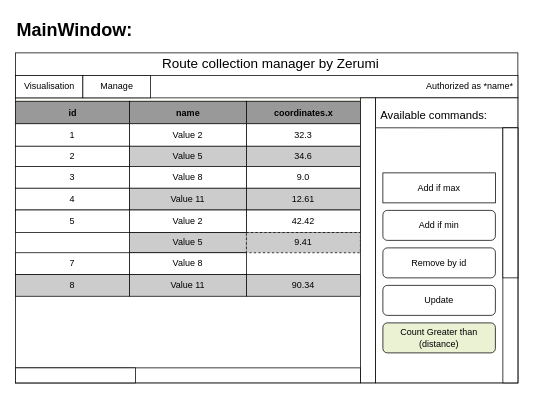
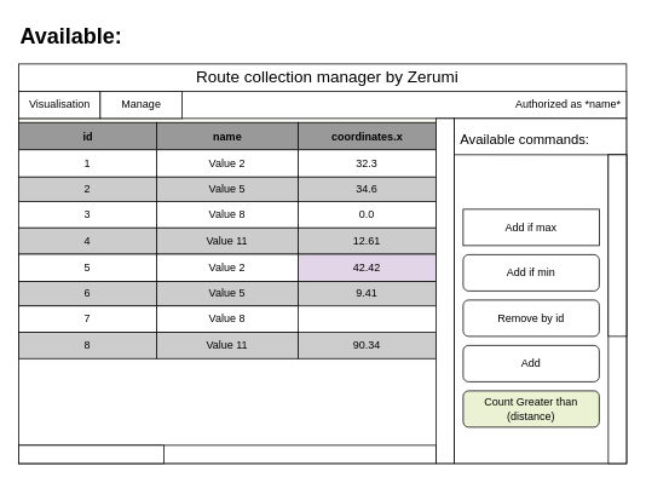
  <mxCell id="0" />
  <mxCell id="1" parent="0" />
  <mxCell id="2" value="" style="rounded=0;whiteSpace=wrap;html=1;" vertex="1" parent="1"><mxGeometry x="20" y="70" width="670" height="440" as="geometry" /></mxCell>
  <mxCell id="3" value="" style="rounded=0;whiteSpace=wrap;html=1;" vertex="1" parent="1"><mxGeometry x="20" y="100" width="670" height="30" as="geometry" /></mxCell>
  <mxCell id="4" value="" style="rounded=0;whiteSpace=wrap;html=1;" vertex="1" parent="1"><mxGeometry x="500" y="130" width="190" height="380" as="geometry" /></mxCell>
  <mxCell id="5" value="&lt;span style=&quot;font-weight: normal;&quot;&gt;&lt;font style=&quot;font-size: 15px;&quot;&gt;Available commands:&lt;/font&gt;&lt;/span&gt;" style="text;strokeColor=none;fillColor=none;html=1;fontSize=24;fontStyle=1;verticalAlign=middle;align=left;" vertex="1" parent="1"><mxGeometry x="505" y="130" width="160" height="40" as="geometry" /></mxCell>
  <mxCell id="6" value="" style="endArrow=none;html=1;rounded=0;exitX=0;exitY=0.105;exitDx=0;exitDy=0;exitPerimeter=0;" edge="1" parent="1" source="4"><mxGeometry width="50" height="50" relative="1" as="geometry"><mxPoint x="310" y="340" as="sourcePoint" /><mxPoint x="690" y="170" as="targetPoint" /></mxGeometry></mxCell>
  <mxCell id="7" value="Add if max" style="whiteSpace=wrap;html=1;fontStyle=0;rounded=0;" vertex="1" parent="1"><mxGeometry x="510" y="230" width="150" height="40" as="geometry" /></mxCell>
  <mxCell id="8" value="Add if min" style="rounded=1;whiteSpace=wrap;html=1;" vertex="1" parent="1"><mxGeometry x="510" y="280" width="150" height="40" as="geometry" /></mxCell>
  <mxCell id="9" value="Remove by id" style="rounded=1;whiteSpace=wrap;html=1;" vertex="1" parent="1"><mxGeometry x="510" y="330" width="150" height="40" as="geometry" /></mxCell>
- <mxCell id="10" value="Update" style="rounded=1;whiteSpace=wrap;html=1;" vertex="1" parent="1"><mxGeometry x="510" y="380" width="150" height="40" as="geometry" /></mxCell>
+ <mxCell id="10" value="Add" style="rounded=1;whiteSpace=wrap;html=1;" vertex="1" parent="1"><mxGeometry x="510" y="380" width="150" height="40" as="geometry" /></mxCell>
  <mxCell id="11" value="" style="rounded=0;whiteSpace=wrap;html=1;" vertex="1" parent="1"><mxGeometry x="670" y="170" width="20" height="340" as="geometry" /></mxCell>
  <mxCell id="12" value="" style="rounded=0;whiteSpace=wrap;html=1;fillColor=#FFFFFF;fillStyle=solid;" vertex="1" parent="1"><mxGeometry x="670" y="170" width="20" height="200" as="geometry" /></mxCell>
  <mxCell id="13" value="Count Greater than (distance)" style="rounded=1;whiteSpace=wrap;html=1;fillColor=#eaf2d3;" vertex="1" parent="1"><mxGeometry x="510" y="430" width="150" height="40" as="geometry" /></mxCell>
  <mxCell id="14" value="Assets" style="childLayout=tableLayout;recursiveResize=0;strokeColor=#98bf21;fillColor=#A7C942;shadow=1;" vertex="1" parent="1"><mxGeometry x="20" y="134.5" width="460" height="145" as="geometry" /></mxCell>
  <mxCell id="15" style="shape=tableRow;horizontal=0;startSize=0;swimlaneHead=0;swimlaneBody=0;top=0;left=0;bottom=0;right=0;dropTarget=0;collapsible=0;recursiveResize=0;expand=0;fontStyle=0;strokeColor=inherit;fillColor=#ffffff;" vertex="1" parent="14"><mxGeometry width="460" height="30" as="geometry" /></mxCell>
  <mxCell id="16" value="id" style="connectable=0;recursiveResize=0;align=center;fontStyle=1;html=1;fillColor=#999999;" vertex="1" parent="15"><mxGeometry width="152" height="30" as="geometry"><mxRectangle width="152" height="30" as="alternateBounds" /></mxGeometry></mxCell>
  <mxCell id="17" value="name" style="connectable=0;recursiveResize=0;align=center;fontStyle=1;html=1;fillColor=#999999;" vertex="1" parent="15"><mxGeometry x="152" width="156" height="30" as="geometry"><mxRectangle width="156" height="30" as="alternateBounds" /></mxGeometry></mxCell>
  <mxCell id="18" value="coordinates.x" style="connectable=0;recursiveResize=0;align=center;fontStyle=1;html=1;fillColor=#999999;" vertex="1" parent="15"><mxGeometry x="308" width="152" height="30" as="geometry"><mxRectangle width="152" height="30" as="alternateBounds" /></mxGeometry></mxCell>
  <mxCell id="19" value="" style="shape=tableRow;horizontal=0;startSize=0;swimlaneHead=0;swimlaneBody=0;top=0;left=0;bottom=0;right=0;dropTarget=0;collapsible=0;recursiveResize=0;expand=0;fontStyle=0;strokeColor=inherit;fillColor=#ffffff;" vertex="1" parent="14"><mxGeometry y="30" width="460" height="30" as="geometry" /></mxCell>
  <mxCell id="20" value="1" style="connectable=0;recursiveResize=0;align=center;whiteSpace=wrap;html=1;" vertex="1" parent="19"><mxGeometry width="152" height="30" as="geometry"><mxRectangle width="152" height="30" as="alternateBounds" /></mxGeometry></mxCell>
  <mxCell id="21" value="Value 2" style="connectable=0;recursiveResize=0;align=center;whiteSpace=wrap;html=1;" vertex="1" parent="19"><mxGeometry x="152" width="156" height="30" as="geometry"><mxRectangle width="156" height="30" as="alternateBounds" /></mxGeometry></mxCell>
  <mxCell id="22" value="32.3" style="connectable=0;recursiveResize=0;align=center;whiteSpace=wrap;html=1;" vertex="1" parent="19"><mxGeometry x="308" width="152" height="30" as="geometry"><mxRectangle width="152" height="30" as="alternateBounds" /></mxGeometry></mxCell>
  <mxCell id="23" value="" style="shape=tableRow;horizontal=0;startSize=0;swimlaneHead=0;swimlaneBody=0;top=0;left=0;bottom=0;right=0;dropTarget=0;collapsible=0;recursiveResize=0;expand=0;fontStyle=1;strokeColor=inherit;fillColor=#EAF2D3;" vertex="1" parent="14"><mxGeometry y="60" width="460" height="27" as="geometry" /></mxCell>
- <mxCell id="24" value="2" style="connectable=0;recursiveResize=0;whiteSpace=wrap;html=1;fillColor=#ffffff;" vertex="1" parent="23"><mxGeometry width="152" height="27" as="geometry"><mxRectangle width="152" height="27" as="alternateBounds" /></mxGeometry></mxCell>
+ <mxCell id="24" value="2" style="connectable=0;recursiveResize=0;whiteSpace=wrap;html=1;fillColor=#CCCCCC;" vertex="1" parent="23"><mxGeometry width="152" height="27" as="geometry"><mxRectangle width="152" height="27" as="alternateBounds" /></mxGeometry></mxCell>
  <mxCell id="25" value="Value 5" style="connectable=0;recursiveResize=0;whiteSpace=wrap;html=1;fillColor=#CCCCCC;" vertex="1" parent="23"><mxGeometry x="152" width="156" height="27" as="geometry"><mxRectangle width="156" height="27" as="alternateBounds" /></mxGeometry></mxCell>
  <mxCell id="26" value="34.6" style="connectable=0;recursiveResize=0;whiteSpace=wrap;html=1;fillColor=#CCCCCC;" vertex="1" parent="23"><mxGeometry x="308" width="152" height="27" as="geometry"><mxRectangle width="152" height="27" as="alternateBounds" /></mxGeometry></mxCell>
  <mxCell id="27" value="" style="shape=tableRow;horizontal=0;startSize=0;swimlaneHead=0;swimlaneBody=0;top=0;left=0;bottom=0;right=0;dropTarget=0;collapsible=0;recursiveResize=0;expand=0;fontStyle=0;strokeColor=inherit;fillColor=#ffffff;" vertex="1" parent="14"><mxGeometry y="87" width="460" height="29" as="geometry" /></mxCell>
  <mxCell id="28" value="3" style="connectable=0;recursiveResize=0;fontStyle=0;align=center;whiteSpace=wrap;html=1;" vertex="1" parent="27"><mxGeometry width="152" height="29" as="geometry"><mxRectangle width="152" height="29" as="alternateBounds" /></mxGeometry></mxCell>
  <mxCell id="29" value="Value 8" style="connectable=0;recursiveResize=0;fontStyle=0;align=center;whiteSpace=wrap;html=1;" vertex="1" parent="27"><mxGeometry x="152" width="156" height="29" as="geometry"><mxRectangle width="156" height="29" as="alternateBounds" /></mxGeometry></mxCell>
- <mxCell id="30" value="9.0" style="connectable=0;recursiveResize=0;fontStyle=0;align=center;whiteSpace=wrap;html=1;" vertex="1" parent="27"><mxGeometry x="308" width="152" height="29" as="geometry"><mxRectangle width="152" height="29" as="alternateBounds" /></mxGeometry></mxCell>
+ <mxCell id="30" value="0.0" style="connectable=0;recursiveResize=0;fontStyle=0;align=center;whiteSpace=wrap;html=1;" vertex="1" parent="27"><mxGeometry x="308" width="152" height="29" as="geometry"><mxRectangle width="152" height="29" as="alternateBounds" /></mxGeometry></mxCell>
  <mxCell id="31" value="" style="shape=tableRow;horizontal=0;startSize=0;swimlaneHead=0;swimlaneBody=0;top=0;left=0;bottom=0;right=0;dropTarget=0;collapsible=0;recursiveResize=0;expand=0;fontStyle=1;strokeColor=inherit;fillColor=#EAF2D3;" vertex="1" parent="14"><mxGeometry y="116" width="460" height="29" as="geometry" /></mxCell>
- <mxCell id="32" value="4" style="connectable=0;recursiveResize=0;whiteSpace=wrap;html=1;fillColor=#ffffff;" vertex="1" parent="31"><mxGeometry width="152" height="29" as="geometry"><mxRectangle width="152" height="29" as="alternateBounds" /></mxGeometry></mxCell>
+ <mxCell id="32" value="4" style="connectable=0;recursiveResize=0;whiteSpace=wrap;html=1;fillColor=#CCCCCC;" vertex="1" parent="31"><mxGeometry width="152" height="29" as="geometry"><mxRectangle width="152" height="29" as="alternateBounds" /></mxGeometry></mxCell>
  <mxCell id="33" value="Value 11" style="connectable=0;recursiveResize=0;whiteSpace=wrap;html=1;fillColor=#CCCCCC;" vertex="1" parent="31"><mxGeometry x="152" width="156" height="29" as="geometry"><mxRectangle width="156" height="29" as="alternateBounds" /></mxGeometry></mxCell>
  <mxCell id="34" value="12.61" style="connectable=0;recursiveResize=0;whiteSpace=wrap;html=1;fillColor=#CCCCCC;" vertex="1" parent="31"><mxGeometry x="308" width="152" height="29" as="geometry"><mxRectangle width="152" height="29" as="alternateBounds" /></mxGeometry></mxCell>
  <mxCell id="35" value="Route collection manager by Zerumi" style="text;strokeColor=none;fillColor=none;html=1;fontSize=18;fontStyle=0;verticalAlign=middle;align=center;" vertex="1" parent="1"><mxGeometry x="30" y="70" width="660" height="30" as="geometry" /></mxCell>
  <mxCell id="36" value="5" style="connectable=0;recursiveResize=0;align=center;whiteSpace=wrap;html=1;" vertex="1" parent="1"><mxGeometry x="20" y="279.5" width="152" height="30" as="geometry"><mxRectangle width="152" height="30" as="alternateBounds" /></mxGeometry></mxCell>
  <mxCell id="37" value="Value 2" style="connectable=0;recursiveResize=0;align=center;whiteSpace=wrap;html=1;" vertex="1" parent="1"><mxGeometry x="172" y="279.5" width="156" height="30" as="geometry"><mxRectangle width="156" height="30" as="alternateBounds" /></mxGeometry></mxCell>
- <mxCell id="38" value="42.42" style="connectable=0;recursiveResize=0;align=center;whiteSpace=wrap;html=1;" vertex="1" parent="1"><mxGeometry x="328" y="279.5" width="152" height="30" as="geometry"><mxRectangle width="152" height="30" as="alternateBounds" /></mxGeometry></mxCell>
+ <mxCell id="38" value="42.42" style="connectable=0;recursiveResize=0;align=center;whiteSpace=wrap;html=1;fillColor=#e1d5e7;" vertex="1" parent="1"><mxGeometry x="328" y="279.5" width="152" height="30" as="geometry"><mxRectangle width="152" height="30" as="alternateBounds" /></mxGeometry></mxCell>
+ <mxCell id="39" value="6" style="connectable=0;recursiveResize=0;whiteSpace=wrap;html=1;fillColor=#CCCCCC;" vertex="1" parent="1"><mxGeometry x="20" y="309.5" width="152" height="27" as="geometry"><mxRectangle width="152" height="27" as="alternateBounds" /></mxGeometry></mxCell>
  <mxCell id="40" value="Value 5" style="connectable=0;recursiveResize=0;whiteSpace=wrap;html=1;fillColor=#CCCCCC;" vertex="1" parent="1"><mxGeometry x="172" y="309.5" width="156" height="27" as="geometry"><mxRectangle width="156" height="27" as="alternateBounds" /></mxGeometry></mxCell>
- <mxCell id="41" value="9.41" style="connectable=0;recursiveResize=0;whiteSpace=wrap;html=1;fillColor=#CCCCCC;dashed=1;" vertex="1" parent="1"><mxGeometry x="328" y="309.5" width="152" height="27" as="geometry"><mxRectangle width="152" height="27" as="alternateBounds" /></mxGeometry></mxCell>
+ <mxCell id="41" value="9.41" style="connectable=0;recursiveResize=0;whiteSpace=wrap;html=1;fillColor=#CCCCCC;" vertex="1" parent="1"><mxGeometry x="328" y="309.5" width="152" height="27" as="geometry"><mxRectangle width="152" height="27" as="alternateBounds" /></mxGeometry></mxCell>
  <mxCell id="42" value="7" style="connectable=0;recursiveResize=0;fontStyle=0;align=center;whiteSpace=wrap;html=1;" vertex="1" parent="1"><mxGeometry x="20" y="336.5" width="152" height="29" as="geometry"><mxRectangle width="152" height="29" as="alternateBounds" /></mxGeometry></mxCell>
  <mxCell id="43" value="Value 8" style="connectable=0;recursiveResize=0;fontStyle=0;align=center;whiteSpace=wrap;html=1;" vertex="1" parent="1"><mxGeometry x="172" y="336.5" width="156" height="29" as="geometry"><mxRectangle width="156" height="29" as="alternateBounds" /></mxGeometry></mxCell>
  <mxCell id="44" value="8" style="connectable=0;recursiveResize=0;whiteSpace=wrap;html=1;fillColor=#CCCCCC;" vertex="1" parent="1"><mxGeometry x="20" y="365.5" width="152" height="29" as="geometry"><mxRectangle width="152" height="29" as="alternateBounds" /></mxGeometry></mxCell>
  <mxCell id="45" value="Value 11" style="connectable=0;recursiveResize=0;whiteSpace=wrap;html=1;fillColor=#CCCCCC;" vertex="1" parent="1"><mxGeometry x="172" y="365.5" width="156" height="29" as="geometry"><mxRectangle width="156" height="29" as="alternateBounds" /></mxGeometry></mxCell>
  <mxCell id="46" value="90.34" style="connectable=0;recursiveResize=0;whiteSpace=wrap;html=1;fillColor=#CCCCCC;" vertex="1" parent="1"><mxGeometry x="328" y="365.5" width="152" height="29" as="geometry"><mxRectangle width="152" height="29" as="alternateBounds" /></mxGeometry></mxCell>
  <mxCell id="47" value="" style="rounded=0;whiteSpace=wrap;html=1;" vertex="1" parent="1"><mxGeometry x="480" y="130" width="20" height="380" as="geometry" /></mxCell>
  <mxCell id="48" value="" style="rounded=0;whiteSpace=wrap;html=1;" vertex="1" parent="1"><mxGeometry x="20" y="490" width="460" height="20" as="geometry" /></mxCell>
  <mxCell id="49" value="" style="rounded=0;whiteSpace=wrap;html=1;fillColor=#FFFFFF;" vertex="1" parent="1"><mxGeometry x="20" y="490" width="160" height="20" as="geometry" /></mxCell>
  <mxCell id="50" value="" style="rounded=0;whiteSpace=wrap;html=1;" vertex="1" parent="1"><mxGeometry x="20" y="100" width="90" height="30" as="geometry" /></mxCell>
  <mxCell id="51" value="Visualisation" style="text;strokeColor=none;fillColor=none;html=1;fontSize=12;fontStyle=0;verticalAlign=middle;align=center;" vertex="1" parent="1"><mxGeometry x="20" y="95" width="90" height="40" as="geometry" /></mxCell>
  <mxCell id="52" value="" style="rounded=0;whiteSpace=wrap;html=1;" vertex="1" parent="1"><mxGeometry x="110" y="100" width="90" height="30" as="geometry" /></mxCell>
  <mxCell id="53" value="Manage" style="text;strokeColor=none;fillColor=none;html=1;fontSize=12;fontStyle=0;verticalAlign=middle;align=center;" vertex="1" parent="1"><mxGeometry x="115" y="100" width="80" height="30" as="geometry" /></mxCell>
  <mxCell id="54" value="Authorized as *name*" style="text;strokeColor=none;fillColor=none;html=1;fontSize=12;fontStyle=0;verticalAlign=middle;align=right;" vertex="1" parent="1"><mxGeometry x="500" y="95" width="185" height="40" as="geometry" /></mxCell>
- <mxCell id="55" value="MainWindow:" style="text;strokeColor=none;fillColor=none;html=1;fontSize=24;fontStyle=1;verticalAlign=middle;align=left;" vertex="1" parent="1"><mxGeometry x="20" y="20" width="670" height="40" as="geometry" /></mxCell>
+ <mxCell id="55" value="Available:" style="text;strokeColor=none;fillColor=none;html=1;fontSize=24;fontStyle=1;verticalAlign=middle;align=left;" vertex="1" parent="1"><mxGeometry x="20" y="20" width="670" height="40" as="geometry" /></mxCell>
